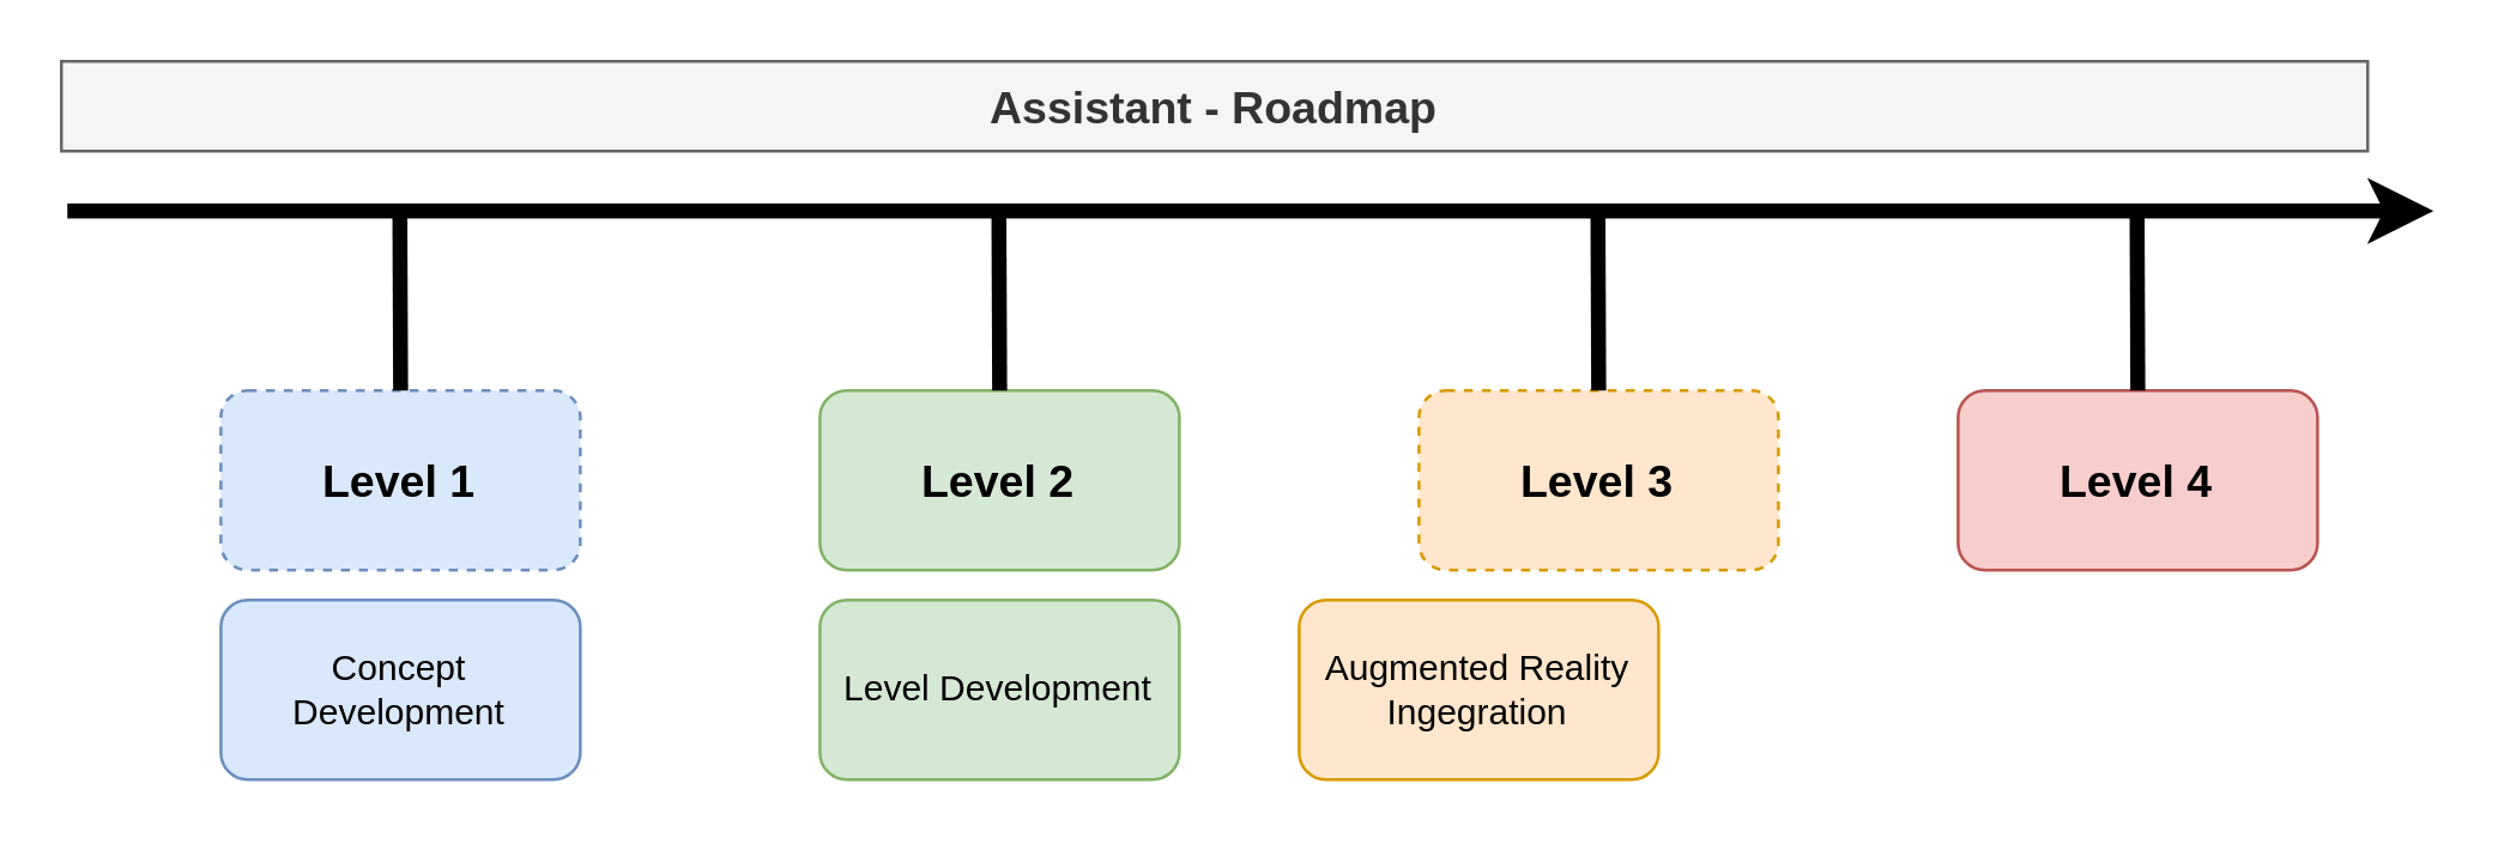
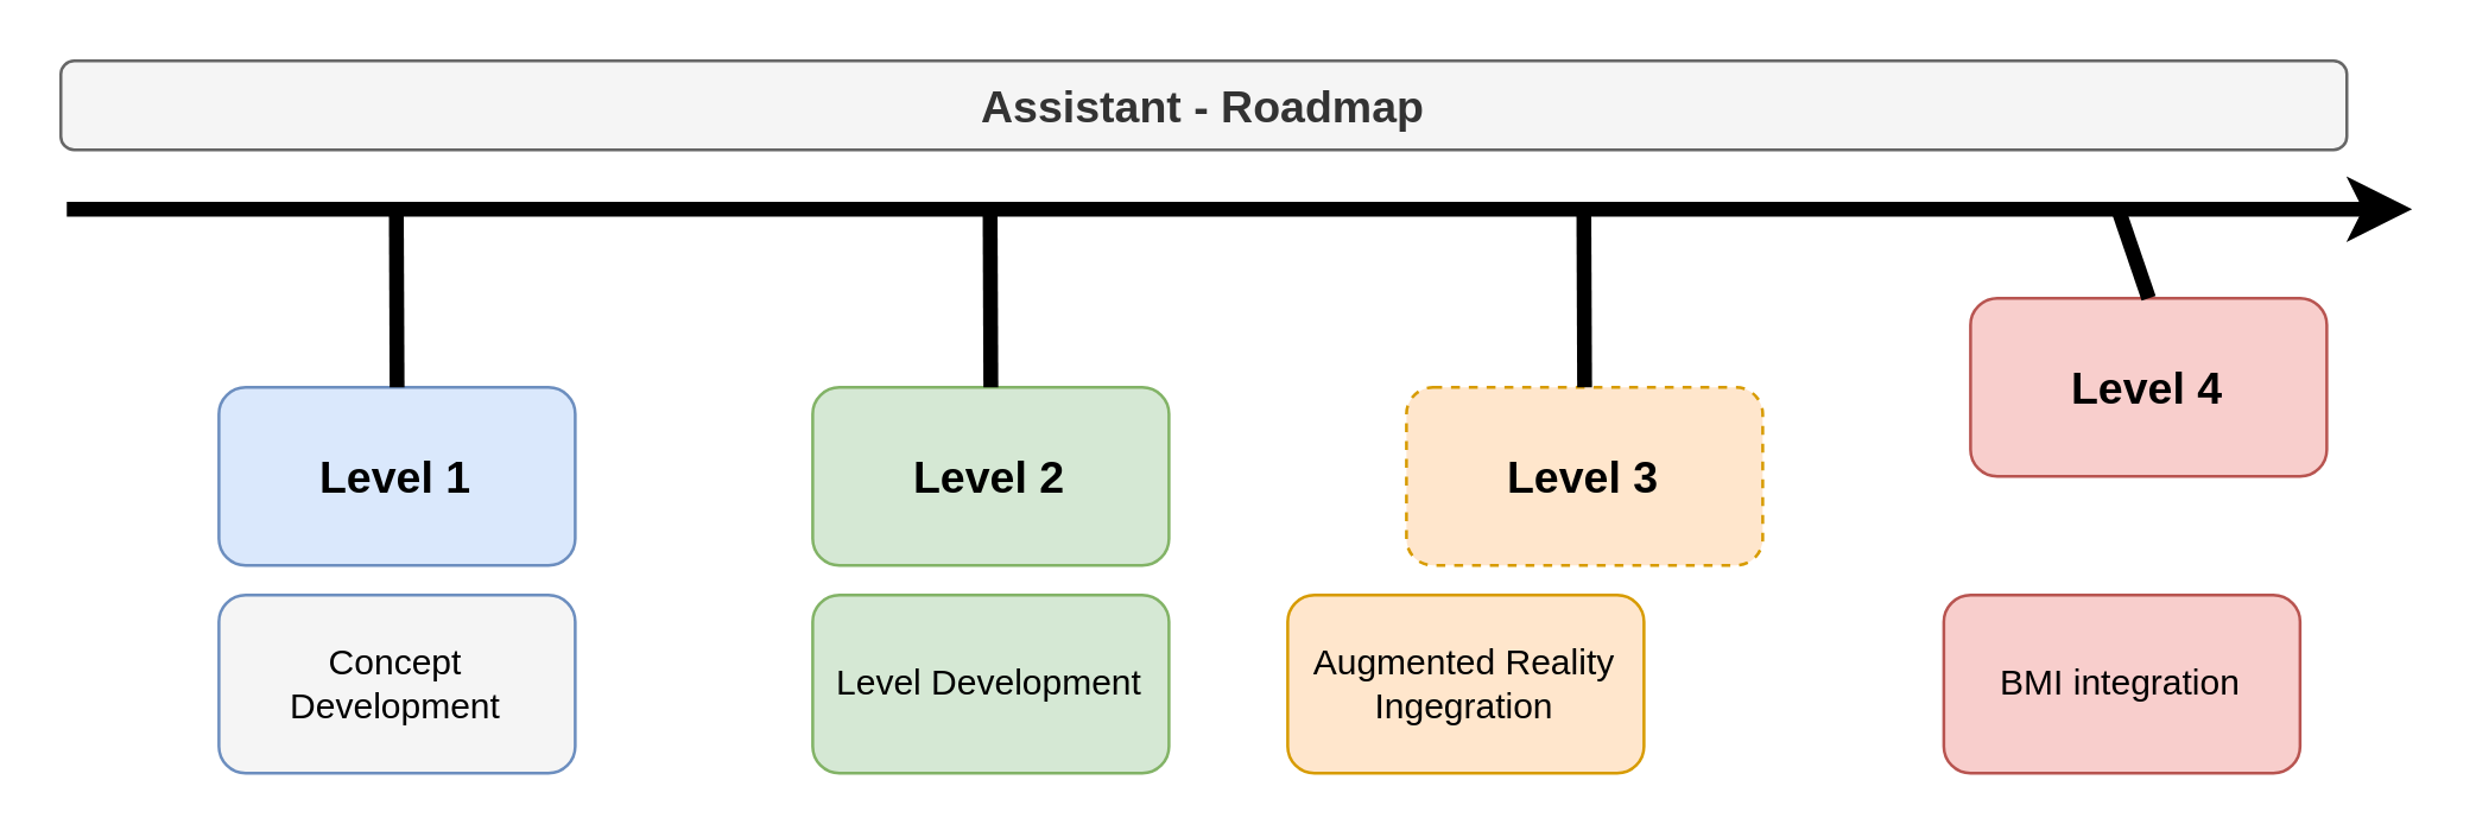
  <mxCell id="0" />
  <mxCell id="1" parent="0" />
- <mxCell id="2" value="Level 1" style="rounded=1;whiteSpace=wrap;html=1;fillColor=#dae8fc;strokeColor=#6c8ebf;fontStyle=1;fontSize=15;dashed=1;" parent="1" vertex="1"><mxGeometry x="73.25" y="130" width="120" height="60" as="geometry" /></mxCell>
- <mxCell id="3" value="Concept Development" style="rounded=1;whiteSpace=wrap;html=1;fillColor=#dae8fc;strokeColor=#6c8ebf;" parent="1" vertex="1"><mxGeometry x="73.25" y="200" width="120" height="60" as="geometry" /></mxCell>
+ <mxCell id="2" value="Level 1" style="rounded=1;whiteSpace=wrap;html=1;fillColor=#dae8fc;strokeColor=#6c8ebf;fontStyle=1;fontSize=15;" parent="1" vertex="1"><mxGeometry x="73.25" y="130" width="120" height="60" as="geometry" /></mxCell>
+ <mxCell id="3" value="Concept Development" style="rounded=1;whiteSpace=wrap;html=1;fillColor=#f5f5f5;strokeColor=#6c8ebf;" parent="1" vertex="1"><mxGeometry x="73.25" y="200" width="120" height="60" as="geometry" /></mxCell>
  <mxCell id="4" value="Level 2" style="rounded=1;whiteSpace=wrap;html=1;fillColor=#d5e8d4;strokeColor=#82b366;fontStyle=1;fontSize=15;" parent="1" vertex="1"><mxGeometry x="273.25" y="130" width="120" height="60" as="geometry" /></mxCell>
  <mxCell id="5" value="Level Development" style="rounded=1;whiteSpace=wrap;html=1;fillColor=#d5e8d4;strokeColor=#82b366;" parent="1" vertex="1"><mxGeometry x="273.25" y="200" width="120" height="60" as="geometry" /></mxCell>
  <mxCell id="6" value="Level 3" style="rounded=1;whiteSpace=wrap;html=1;fillColor=#ffe6cc;strokeColor=#d79b00;fontStyle=1;fontSize=15;dashed=1;" parent="1" vertex="1"><mxGeometry x="473.25" y="130" width="120" height="60" as="geometry" /></mxCell>
  <mxCell id="7" value="Augmented Reality Ingegration" style="rounded=1;whiteSpace=wrap;html=1;fillColor=#ffe6cc;strokeColor=#d79b00;" parent="1" vertex="1"><mxGeometry x="433.25" y="200" width="120" height="60" as="geometry" /></mxCell>
- <mxCell id="8" value="Level 4" style="rounded=1;whiteSpace=wrap;html=1;fillColor=#f8cecc;strokeColor=#b85450;fontStyle=1;fontSize=15;" parent="1" vertex="1"><mxGeometry x="653.25" y="130" width="120" height="60" as="geometry" /></mxCell>
- <mxCell id="10" value="&lt;span style=&quot;font-size: 15px&quot;&gt;Assistant - Roadmap&lt;/span&gt;" style="whiteSpace=wrap;html=1;fillColor=#f5f5f5;strokeColor=#666666;fontStyle=1;fontSize=15;fontColor=#333333;rounded=0;" parent="1" vertex="1"><mxGeometry x="20" y="20" width="770" height="30" as="geometry" /></mxCell>
+ <mxCell id="8" value="Level 4" style="rounded=1;whiteSpace=wrap;html=1;fillColor=#f8cecc;strokeColor=#b85450;fontStyle=1;fontSize=15;" parent="1" vertex="1"><mxGeometry x="663.25" y="100" width="120" height="60" as="geometry" /></mxCell>
+ <mxCell id="9" value="BMI integration" style="rounded=1;whiteSpace=wrap;html=1;fillColor=#f8cecc;strokeColor=#b85450;" parent="1" vertex="1"><mxGeometry x="654.25" y="200" width="120" height="60" as="geometry" /></mxCell>
+ <mxCell id="10" value="&lt;span style=&quot;font-size: 15px&quot;&gt;Assistant - Roadmap&lt;/span&gt;" style="rounded=1;whiteSpace=wrap;html=1;fillColor=#f5f5f5;strokeColor=#666666;fontStyle=1;fontSize=15;fontColor=#333333;" parent="1" vertex="1"><mxGeometry x="20" y="20" width="770" height="30" as="geometry" /></mxCell>
  <mxCell id="11" value="" style="endArrow=classic;html=1;fontSize=15;strokeWidth=5;" parent="1" edge="1"><mxGeometry width="50" height="50" relative="1" as="geometry"><mxPoint x="22" y="70" as="sourcePoint" /><mxPoint x="812" y="70" as="targetPoint" /></mxGeometry></mxCell>
  <mxCell id="12" value="" style="endArrow=none;html=1;strokeWidth=5;fontSize=15;entryX=0.5;entryY=0;entryDx=0;entryDy=0;" parent="1" target="2" edge="1"><mxGeometry width="50" height="50" relative="1" as="geometry"><mxPoint x="133" y="70" as="sourcePoint" /><mxPoint x="162" y="490" as="targetPoint" /></mxGeometry></mxCell>
  <mxCell id="13" value="" style="endArrow=none;html=1;strokeWidth=5;fontSize=15;exitX=0.5;exitY=0;exitDx=0;exitDy=0;" parent="1" source="4" edge="1"><mxGeometry width="50" height="50" relative="1" as="geometry"><mxPoint x="143" y="80" as="sourcePoint" /><mxPoint x="333" y="70" as="targetPoint" /></mxGeometry></mxCell>
  <mxCell id="14" value="" style="endArrow=none;html=1;strokeWidth=5;fontSize=15;entryX=0.5;entryY=0;entryDx=0;entryDy=0;" parent="1" target="6" edge="1"><mxGeometry width="50" height="50" relative="1" as="geometry"><mxPoint x="533" y="70" as="sourcePoint" /><mxPoint x="343" y="80" as="targetPoint" /></mxGeometry></mxCell>
  <mxCell id="15" value="" style="endArrow=none;html=1;strokeWidth=5;fontSize=15;exitX=0.5;exitY=0;exitDx=0;exitDy=0;" parent="1" source="8" edge="1"><mxGeometry width="50" height="50" relative="1" as="geometry"><mxPoint x="543" y="80" as="sourcePoint" /><mxPoint x="713" y="70" as="targetPoint" /></mxGeometry></mxCell>
